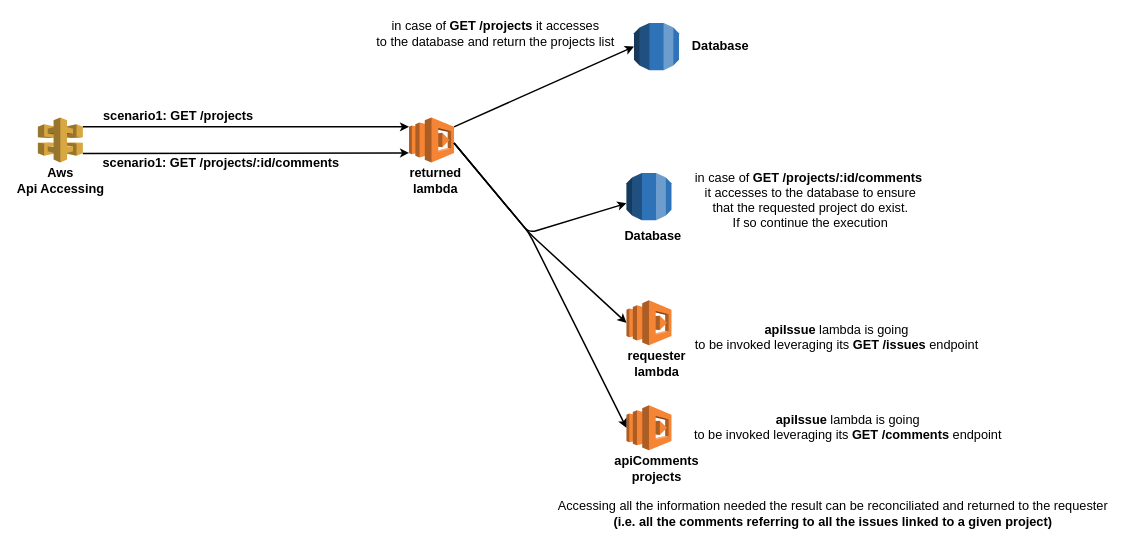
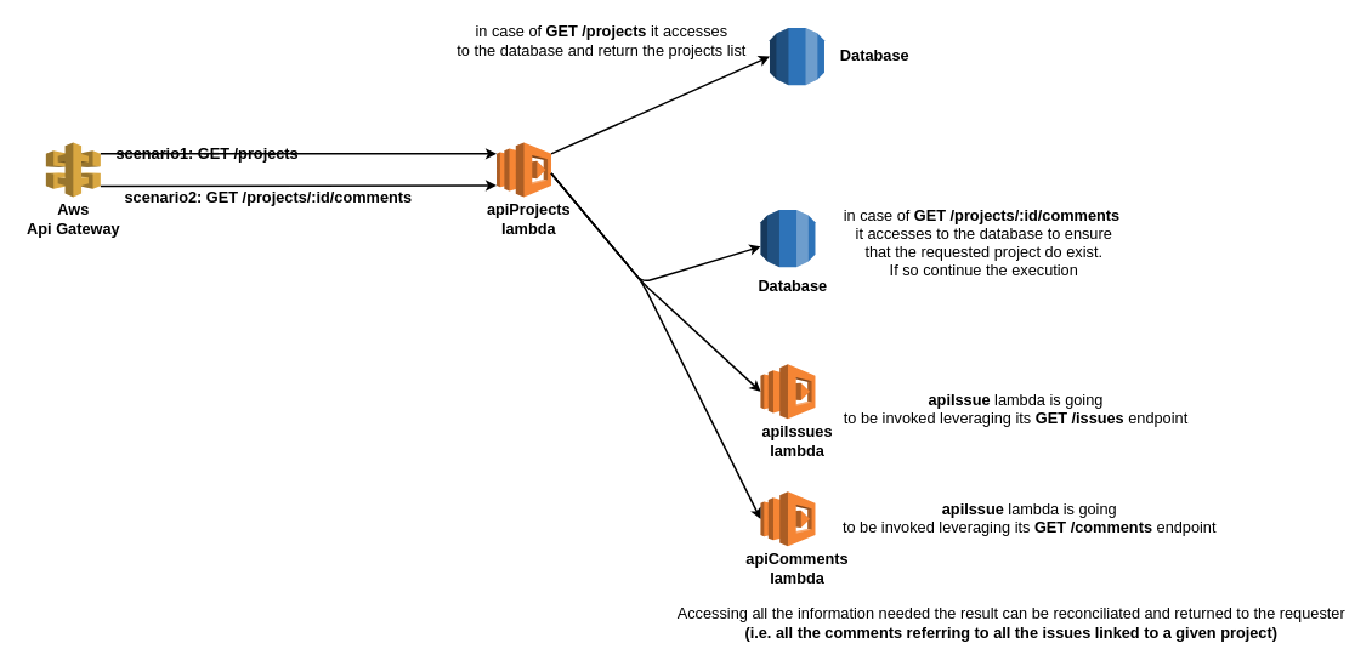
  <mxCell id="0" />
  <mxCell id="1" parent="0" />
  <mxCell id="2" value="" style="outlineConnect=0;dashed=0;verticalLabelPosition=bottom;verticalAlign=top;align=center;html=1;shape=mxgraph.aws3.lambda;fillColor=#F58534;gradientColor=none;" vertex="1" parent="1"><mxGeometry x="545" y="156" width="60" height="60" as="geometry" /></mxCell>
  <mxCell id="3" value="" style="outlineConnect=0;dashed=0;verticalLabelPosition=bottom;verticalAlign=top;align=center;html=1;shape=mxgraph.aws3.api_gateway;fillColor=#D9A741;gradientColor=none;" vertex="1" parent="1"><mxGeometry x="50" y="156" width="60" height="60" as="geometry" /></mxCell>
  <mxCell id="4" value="" style="outlineConnect=0;dashed=0;verticalLabelPosition=bottom;verticalAlign=top;align=center;html=1;shape=mxgraph.aws3.rds;fillColor=#2E73B8;gradientColor=none;" vertex="1" parent="1"><mxGeometry x="845" y="30" width="60" height="63" as="geometry" /></mxCell>
  <mxCell id="5" value="Database" style="text;html=1;align=center;verticalAlign=middle;resizable=0;points=[];autosize=1;fontSize=17;fontStyle=1" vertex="1" parent="1"><mxGeometry x="915" y="46.5" width="90" height="30" as="geometry" /></mxCell>
- <mxCell id="6" value="Aws &lt;br&gt;Api Accessing" style="text;html=1;align=center;verticalAlign=middle;resizable=0;points=[];autosize=1;fontSize=17;fontStyle=1" vertex="1" parent="1"><mxGeometry x="20" y="216" width="120" height="50" as="geometry" /></mxCell>
- <mxCell id="7" value="returned &lt;br&gt;lambda" style="text;html=1;align=center;verticalAlign=middle;resizable=0;points=[];autosize=1;fontSize=17;fontStyle=1" vertex="1" parent="1"><mxGeometry x="525" y="216" width="110" height="50" as="geometry" /></mxCell>
- <mxCell id="8" value="&lt;b&gt;scenario1: GET /projects&lt;/b&gt;" style="text;html=1;align=center;verticalAlign=middle;resizable=0;points=[];autosize=1;fontSize=17;" vertex="1" parent="1"><mxGeometry x="127" y="140" width="220" height="30" as="geometry" /></mxCell>
+ <mxCell id="6" value="Aws &lt;br&gt;Api Gateway" style="text;html=1;align=center;verticalAlign=middle;resizable=0;points=[];autosize=1;fontSize=17;fontStyle=1" vertex="1" parent="1"><mxGeometry x="20" y="216" width="120" height="50" as="geometry" /></mxCell>
+ <mxCell id="7" value="apiProjects &lt;br&gt;lambda" style="text;html=1;align=center;verticalAlign=middle;resizable=0;points=[];autosize=1;fontSize=17;fontStyle=1" vertex="1" parent="1"><mxGeometry x="525" y="216" width="110" height="50" as="geometry" /></mxCell>
+ <mxCell id="8" value="&lt;b&gt;scenario1: GET /projects&lt;/b&gt;" style="text;html=1;align=center;verticalAlign=middle;resizable=0;points=[];autosize=1;fontSize=17;" vertex="1" parent="1"><mxGeometry x="117" y="155" width="220" height="30" as="geometry" /></mxCell>
  <mxCell id="9" value="" style="endArrow=classic;html=1;strokeWidth=2;fontSize=17;exitX=1;exitY=0.21;exitDx=0;exitDy=0;exitPerimeter=0;entryX=0;entryY=0.21;entryDx=0;entryDy=0;entryPerimeter=0;" edge="1" parent="1" source="3" target="2"><mxGeometry width="50" height="50" relative="1" as="geometry"><mxPoint x="168" y="170" as="sourcePoint" /><mxPoint x="548" y="170" as="targetPoint" /></mxGeometry></mxCell>
  <mxCell id="10" value="" style="endArrow=classic;html=1;strokeWidth=2;fontSize=17;exitX=1;exitY=0.8;exitDx=0;exitDy=0;exitPerimeter=0;entryX=0;entryY=0.79;entryDx=0;entryDy=0;entryPerimeter=0;" edge="1" parent="1" source="3" target="2"><mxGeometry width="50" height="50" relative="1" as="geometry"><mxPoint x="170" y="218.82" as="sourcePoint" /><mxPoint x="550" y="204" as="targetPoint" /></mxGeometry></mxCell>
- <mxCell id="11" value="&lt;b&gt;scenario1:&amp;nbsp;&lt;/b&gt;&lt;b&gt;GET&amp;nbsp;&lt;/b&gt;&lt;b&gt;/projects/:id/comments&lt;/b&gt;" style="text;html=1;align=center;verticalAlign=middle;resizable=0;points=[];autosize=1;fontSize=17;" vertex="1" parent="1"><mxGeometry x="129" y="202" width="330" height="30" as="geometry" /></mxCell>
+ <mxCell id="11" value="&lt;b&gt;scenario2:&amp;nbsp;&lt;/b&gt;&lt;b&gt;GET&amp;nbsp;&lt;/b&gt;&lt;b&gt;/projects/:id/comments&lt;/b&gt;" style="text;html=1;align=center;verticalAlign=middle;resizable=0;points=[];autosize=1;fontSize=17;" vertex="1" parent="1"><mxGeometry x="129" y="202" width="330" height="30" as="geometry" /></mxCell>
  <mxCell id="12" value="" style="endArrow=classic;html=1;strokeWidth=2;fontSize=17;exitX=1;exitY=0.21;exitDx=0;exitDy=0;exitPerimeter=0;entryX=0;entryY=0.5;entryDx=0;entryDy=0;entryPerimeter=0;" edge="1" parent="1" source="2" target="4"><mxGeometry width="50" height="50" relative="1" as="geometry"><mxPoint x="655" y="160" as="sourcePoint" /><mxPoint x="835" y="80" as="targetPoint" /></mxGeometry></mxCell>
  <mxCell id="13" value="in case of &lt;b&gt;GET /projects&lt;/b&gt; it accesses &lt;br&gt;to the database and return the projects list" style="text;html=1;align=center;verticalAlign=middle;resizable=0;points=[];autosize=1;fontSize=17;" vertex="1" parent="1"><mxGeometry x="495" y="20" width="330" height="50" as="geometry" /></mxCell>
  <mxCell id="14" value="in case of &lt;b&gt;GET /projects/:id/comments&lt;/b&gt;&amp;nbsp;&lt;br&gt;it accesses to the database to ensure &lt;br&gt;that the requested project do exist. &lt;br&gt;If so continue the execution" style="text;html=1;align=center;verticalAlign=middle;resizable=0;points=[];autosize=1;fontSize=17;" vertex="1" parent="1"><mxGeometry x="920" y="222" width="320" height="90" as="geometry" /></mxCell>
  <mxCell id="15" value="" style="endArrow=classic;html=1;strokeWidth=2;fontSize=17;" edge="1" parent="1" target="16"><mxGeometry width="50" height="50" relative="1" as="geometry"><mxPoint x="605" y="190" as="sourcePoint" /><mxPoint x="825" y="260" as="targetPoint" /><Array as="points"><mxPoint x="705" y="310" /></Array></mxGeometry></mxCell>
  <mxCell id="16" value="" style="outlineConnect=0;dashed=0;verticalLabelPosition=bottom;verticalAlign=top;align=center;html=1;shape=mxgraph.aws3.rds;fillColor=#2E73B8;gradientColor=none;" vertex="1" parent="1"><mxGeometry x="835" y="230" width="60" height="63" as="geometry" /></mxCell>
  <mxCell id="17" value="Database" style="text;html=1;align=center;verticalAlign=middle;resizable=0;points=[];autosize=1;fontSize=17;fontStyle=1" vertex="1" parent="1"><mxGeometry x="825" y="300" width="90" height="30" as="geometry" /></mxCell>
  <mxCell id="18" value="" style="outlineConnect=0;dashed=0;verticalLabelPosition=bottom;verticalAlign=top;align=center;html=1;shape=mxgraph.aws3.lambda;fillColor=#F58534;gradientColor=none;" vertex="1" parent="1"><mxGeometry x="835" y="400" width="60" height="60" as="geometry" /></mxCell>
  <mxCell id="19" value="" style="outlineConnect=0;dashed=0;verticalLabelPosition=bottom;verticalAlign=top;align=center;html=1;shape=mxgraph.aws3.lambda;fillColor=#F58534;gradientColor=none;" vertex="1" parent="1"><mxGeometry x="835" y="540" width="60" height="60" as="geometry" /></mxCell>
  <mxCell id="20" value="" style="endArrow=classic;html=1;strokeWidth=2;fontSize=17;entryX=0;entryY=0.5;entryDx=0;entryDy=0;entryPerimeter=0;" edge="1" parent="1" target="18"><mxGeometry width="50" height="50" relative="1" as="geometry"><mxPoint x="605" y="190" as="sourcePoint" /><mxPoint x="805" y="220" as="targetPoint" /><Array as="points"><mxPoint x="705" y="310" /></Array></mxGeometry></mxCell>
  <mxCell id="21" value="" style="endArrow=classic;html=1;strokeWidth=2;fontSize=17;entryX=0;entryY=0.5;entryDx=0;entryDy=0;entryPerimeter=0;" edge="1" parent="1" target="19"><mxGeometry width="50" height="50" relative="1" as="geometry"><mxPoint x="605" y="190" as="sourcePoint" /><mxPoint x="845" y="390" as="targetPoint" /><Array as="points"><mxPoint x="705" y="310" /></Array></mxGeometry></mxCell>
  <mxCell id="22" value="&lt;b&gt;apiIssue&lt;/b&gt; lambda is going &lt;br&gt;to be invoked leveraging its &lt;b&gt;GET /issues&lt;/b&gt; endpoint" style="text;html=1;align=center;verticalAlign=middle;resizable=0;points=[];autosize=1;fontSize=17;" vertex="1" parent="1"><mxGeometry x="920" y="424.5" width="390" height="50" as="geometry" /></mxCell>
- <mxCell id="23" value="requester&lt;br&gt;lambda" style="text;html=1;align=center;verticalAlign=middle;resizable=0;points=[];autosize=1;fontSize=17;fontStyle=1" vertex="1" parent="1"><mxGeometry x="830" y="460" width="90" height="50" as="geometry" /></mxCell>
- <mxCell id="24" value="apiComments&lt;br&gt;projects" style="text;html=1;align=center;verticalAlign=middle;resizable=0;points=[];autosize=1;fontSize=17;fontStyle=1" vertex="1" parent="1"><mxGeometry x="810" y="600" width="130" height="50" as="geometry" /></mxCell>
+ <mxCell id="23" value="apiIssues&lt;br&gt;lambda" style="text;html=1;align=center;verticalAlign=middle;resizable=0;points=[];autosize=1;fontSize=17;fontStyle=1" vertex="1" parent="1"><mxGeometry x="830" y="460" width="90" height="50" as="geometry" /></mxCell>
+ <mxCell id="24" value="apiComments&lt;br&gt;lambda" style="text;html=1;align=center;verticalAlign=middle;resizable=0;points=[];autosize=1;fontSize=17;fontStyle=1" vertex="1" parent="1"><mxGeometry x="810" y="600" width="130" height="50" as="geometry" /></mxCell>
  <mxCell id="25" value="&lt;b&gt;apiIssue&lt;/b&gt; lambda is going &lt;br&gt;to be invoked leveraging its &lt;b&gt;GET /comments&lt;/b&gt; endpoint" style="text;html=1;align=center;verticalAlign=middle;resizable=0;points=[];autosize=1;fontSize=17;" vertex="1" parent="1"><mxGeometry x="915" y="545" width="430" height="50" as="geometry" /></mxCell>
  <mxCell id="26" value="Accessing all the information needed the result can be reconciliated and returned to the requester&lt;br&gt;&lt;b&gt;(i.e. all the comments referring to all the issues linked to a given project)&lt;/b&gt;" style="text;html=1;align=center;verticalAlign=middle;resizable=0;points=[];autosize=1;fontSize=17;" vertex="1" parent="1"><mxGeometry x="735" y="660" width="750" height="50" as="geometry" /></mxCell>
